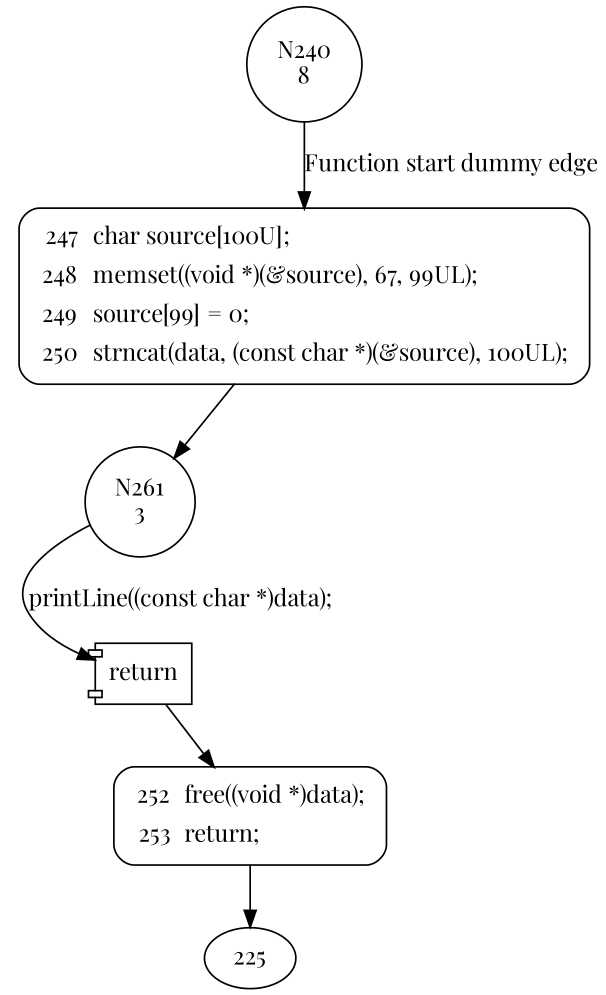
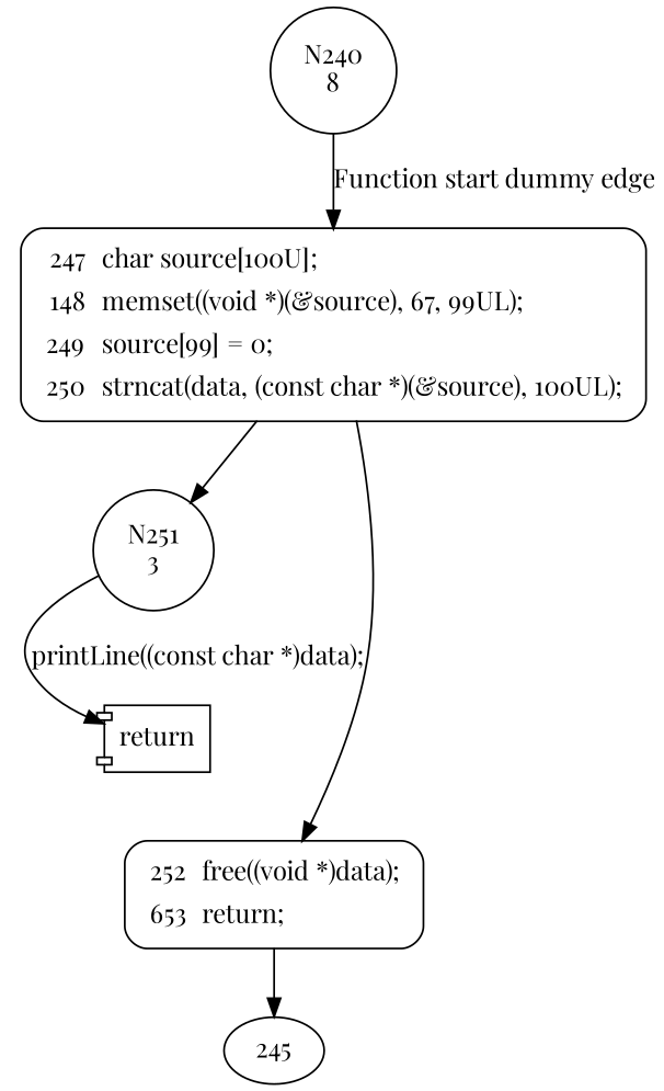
  digraph {
    fontname="Playfair Display"
    node [fontname="Playfair Display" shape=circle]
    edge [fontname="Playfair Display"]
    n1 [label="N240\n8"]
-   n2 [fillcolor=white label=<<table border="0" cellborder="0" cellpadding="3" bgcolor="white"><tr><td align="right">247</td><td align="left">char source[100U];</td></tr><tr><td align="right">248</td><td align="left">memset((void *)(&amp;source), 67, 99UL);</td></tr><tr><td align="right">249</td><td align="left">source[99] = 0;</td></tr><tr><td align="right">250</td><td align="left">strncat(data, (const char *)(&amp;source), 100UL);</td></tr></table>> penwidth=1 shape=Mrecord style="filled,bold"]
-   n3 [label="N261\n3"]
+   n2 [fillcolor=white label=<<table border="0" cellborder="0" cellpadding="3" bgcolor="white"><tr><td align="right">247</td><td align="left">char source[100U];</td></tr><tr><td align="right">148</td><td align="left">memset((void *)(&amp;source), 67, 99UL);</td></tr><tr><td align="right">249</td><td align="left">source[99] = 0;</td></tr><tr><td align="right">250</td><td align="left">strncat(data, (const char *)(&amp;source), 100UL);</td></tr></table>> penwidth=1 shape=Mrecord style="filled,bold"]
+   n3 [label="N251\n3"]
    n4 [label=return shape=component]
-   n5 [fillcolor=white label=<<table border="0" cellborder="0" cellpadding="3" bgcolor="white"><tr><td align="right">252</td><td align="left">free((void *)data);</td></tr><tr><td align="right">253</td><td align="left">return;</td></tr></table>> penwidth=1 shape=Mrecord style="filled,bold"]
-   245 [label=225 shape=""]
+   n5 [fillcolor=white label=<<table border="0" cellborder="0" cellpadding="3" bgcolor="white"><tr><td align="right">252</td><td align="left">free((void *)data);</td></tr><tr><td align="right">653</td><td align="left">return;</td></tr></table>> penwidth=1 shape=Mrecord style="filled,bold"]
+   245 [shape=""]
    n1 -> n2 [label="Function start dummy edge"]
    n2 -> n3
    n3 -> n4 [label="printLine((const char *)data);"]
-   n4 -> n5
+   n2 -> n5
    n5 -> 245
  }
